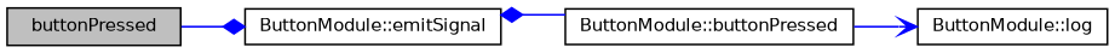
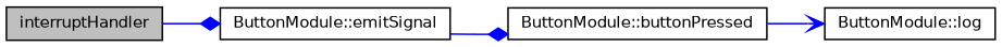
  digraph {
    rankdir=LR
    node [color=black fillcolor=white fontname=Helvetica fontsize=10 shape=record style=filled]
    edge [arrowhead=diamond color=blue fontname=Helvetica fontsize=10 labelfontname=Helvetica labelfontsize=10 style=solid]
-   n1 [fillcolor=grey75 fontcolor=black height=0.2 label=buttonPressed width=0.4]
+   n1 [fillcolor=grey75 fontcolor=black height=0.2 label=interruptHandler width=0.4]
    n2 [height=0.2 label="ButtonModule::emitSignal" width=0.4]
    n3 [height=0.2 label="ButtonModule::buttonPressed" width=0.4]
    n4 [height=0.2 label="ButtonModule::log" width=0.4]
    n1 -> n2
-   n3 -> n2
+   n2 -> n3
    n3 -> n4 [arrowhead=vee]
  }
